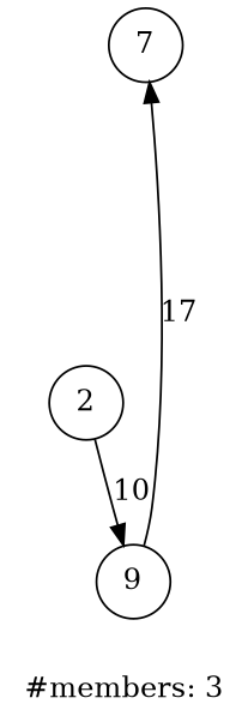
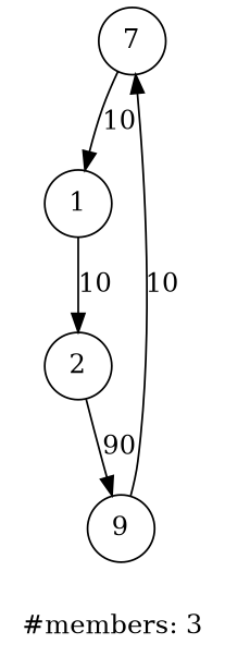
  digraph {
    label="#members: 3"
    rank=same
    node [color=black shape=circle]
    edge [interval=10]
    n1 [label=7]
+   n2 [label=1]
    n3 [label=2]
    n4 [label=9]
-   n3 -> n4 [label=10]
-   n4 -> n1 [label=17]
+   n1 -> n2 [label=10]
+   n2 -> n3 [label=10]
+   n3 -> n4 [label=90]
+   n4 -> n1 [label=10]
  }
